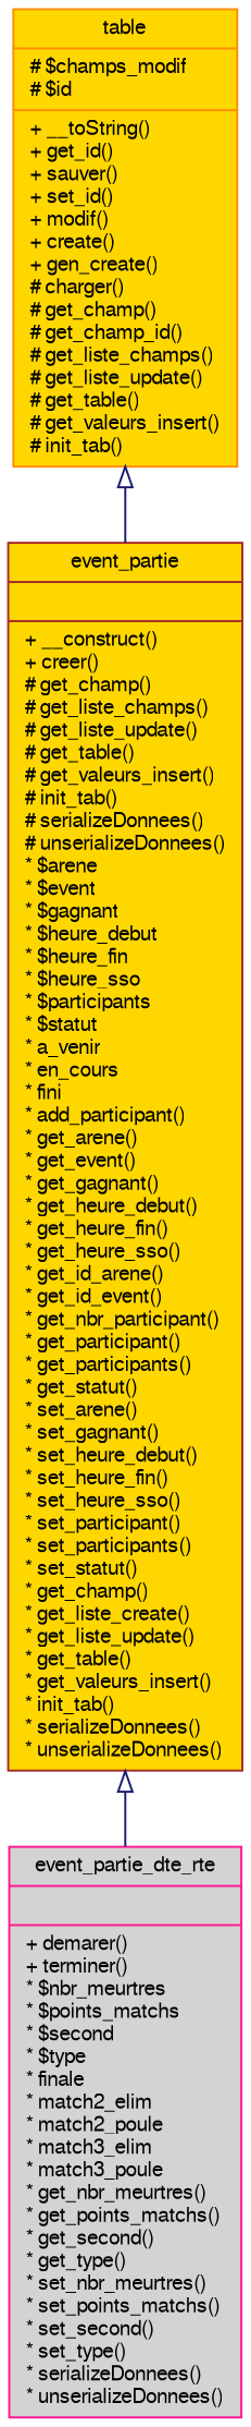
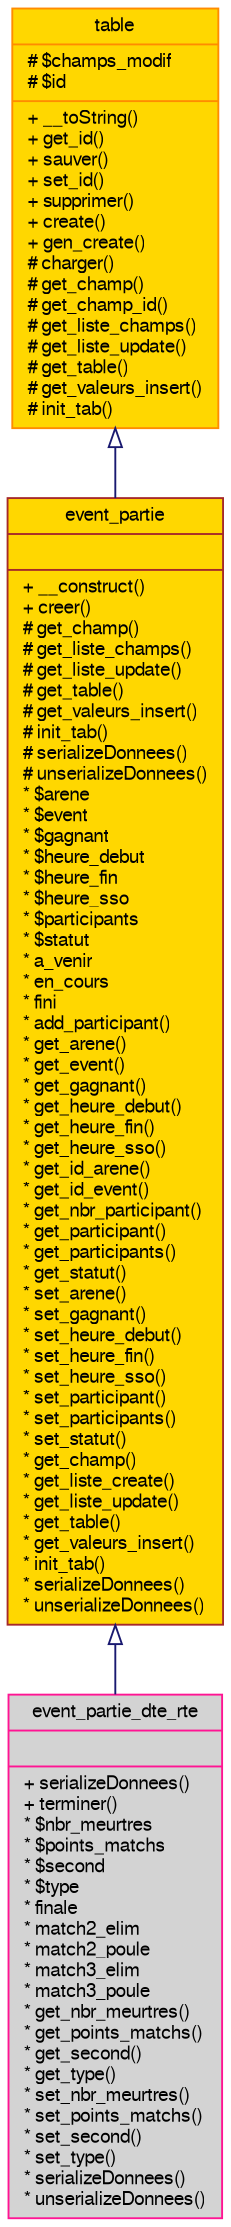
  digraph {
    node [fillcolor=gold fontname=FreeSans fontsize=10 shape=record style=filled]
    edge [arrowtail=empty color=midnightblue dir=back fontname=FreeSans fontsize=10 labelfontname=FreeSans labelfontsize=10 style=solid]
-   n1 [color=deeppink fillcolor=lightgrey fontcolor=black height=0.2 label="{event_partie_dte_rte\n||+ demarer()\l+ terminer()\l* $nbr_meurtres\l* $points_matchs\l* $second\l* $type\l* finale\l* match2_elim\l* match2_poule\l* match3_elim\l* match3_poule\l* get_nbr_meurtres()\l* get_points_matchs()\l* get_second()\l* get_type()\l* set_nbr_meurtres()\l* set_points_matchs()\l* set_second()\l* set_type()\l* serializeDonnees()\l* unserializeDonnees()\l}" width=0.4]
+   n1 [color=deeppink fillcolor=lightgrey fontcolor=black height=0.2 label="{event_partie_dte_rte\n||+ serializeDonnees()\l+ terminer()\l* $nbr_meurtres\l* $points_matchs\l* $second\l* $type\l* finale\l* match2_elim\l* match2_poule\l* match3_elim\l* match3_poule\l* get_nbr_meurtres()\l* get_points_matchs()\l* get_second()\l* get_type()\l* set_nbr_meurtres()\l* set_points_matchs()\l* set_second()\l* set_type()\l* serializeDonnees()\l* unserializeDonnees()\l}" width=0.4]
    n2 [color=brown height=0.2 label="{event_partie\n||+ __construct()\l+ creer()\l# get_champ()\l# get_liste_champs()\l# get_liste_update()\l# get_table()\l# get_valeurs_insert()\l# init_tab()\l# serializeDonnees()\l# unserializeDonnees()\l* $arene\l* $event\l* $gagnant\l* $heure_debut\l* $heure_fin\l* $heure_sso\l* $participants\l* $statut\l* a_venir\l* en_cours\l* fini\l* add_participant()\l* get_arene()\l* get_event()\l* get_gagnant()\l* get_heure_debut()\l* get_heure_fin()\l* get_heure_sso()\l* get_id_arene()\l* get_id_event()\l* get_nbr_participant()\l* get_participant()\l* get_participants()\l* get_statut()\l* set_arene()\l* set_gagnant()\l* set_heure_debut()\l* set_heure_fin()\l* set_heure_sso()\l* set_participant()\l* set_participants()\l* set_statut()\l* get_champ()\l* get_liste_create()\l* get_liste_update()\l* get_table()\l* get_valeurs_insert()\l* init_tab()\l* serializeDonnees()\l* unserializeDonnees()\l}" width=0.4]
-   n3 [color=darkorange height=0.2 label="{table\n|# $champs_modif\l# $id\l|+ __toString()\l+ get_id()\l+ sauver()\l+ set_id()\l+ modif()\l+ create()\l+ gen_create()\l# charger()\l# get_champ()\l# get_champ_id()\l# get_liste_champs()\l# get_liste_update()\l# get_table()\l# get_valeurs_insert()\l# init_tab()\l}" width=0.4]
+   n3 [color=darkorange height=0.2 label="{table\n|# $champs_modif\l# $id\l|+ __toString()\l+ get_id()\l+ sauver()\l+ set_id()\l+ supprimer()\l+ create()\l+ gen_create()\l# charger()\l# get_champ()\l# get_champ_id()\l# get_liste_champs()\l# get_liste_update()\l# get_table()\l# get_valeurs_insert()\l# init_tab()\l}" width=0.4]
    n2 -> n1
    n3 -> n2
  }
